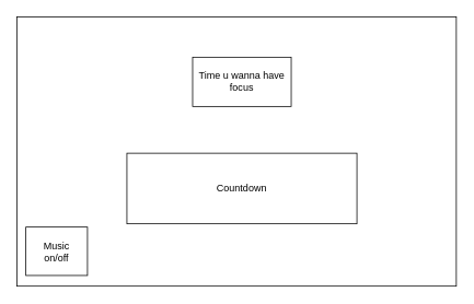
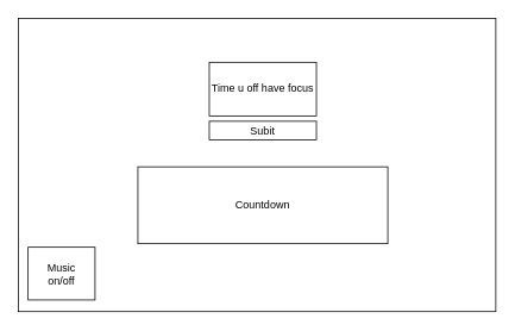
  <mxCell id="0" />
  <mxCell id="1" parent="0" />
  <mxCell id="2" value="" style="rounded=0;whiteSpace=wrap;html=1;" vertex="1" parent="1"><mxGeometry x="20" y="20" width="535" height="328" as="geometry" /></mxCell>
- <mxCell id="3" value="Time u wanna have focus" style="rounded=0;whiteSpace=wrap;html=1;" vertex="1" parent="1"><mxGeometry x="234" y="69" width="120" height="60" as="geometry" /></mxCell>
+ <mxCell id="3" value="Time u off have focus" style="rounded=0;whiteSpace=wrap;html=1;" vertex="1" parent="1"><mxGeometry x="234" y="69" width="120" height="60" as="geometry" /></mxCell>
+ <mxCell id="4" value="Subit" style="rounded=0;whiteSpace=wrap;html=1;" vertex="1" parent="1"><mxGeometry x="234" y="135" width="120" height="21" as="geometry" /></mxCell>
  <mxCell id="5" value="Countdown" style="rounded=0;whiteSpace=wrap;html=1;" vertex="1" parent="1"><mxGeometry x="154" y="186" width="280" height="86" as="geometry" /></mxCell>
  <mxCell id="6" value="Music &lt;br&gt;on/off" style="rounded=0;whiteSpace=wrap;html=1;" vertex="1" parent="1"><mxGeometry x="31" y="276" width="75" height="59" as="geometry" /></mxCell>
